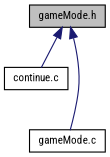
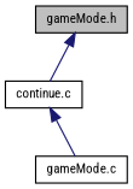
  digraph {
    fontname="Roboto Condensed"
    node [color=black fillcolor=white fontname="Roboto Condensed" fontsize=10 shape=record style=filled]
    edge [color=midnightblue dir=back fontname="Roboto Condensed" fontsize=10 labelfontname=Helvetica labelfontsize=10 style=solid]
    n1 [fillcolor=grey75 fontcolor=black height=0.2 label="gameMode.h" width=0.4]
    n2 [height=0.2 label="continue.c" width=0.4]
    n3 [height=0.2 label="gameMode.c" width=0.4]
    n1 -> n2
-   n1 -> n3
+   n2 -> n3
  }
